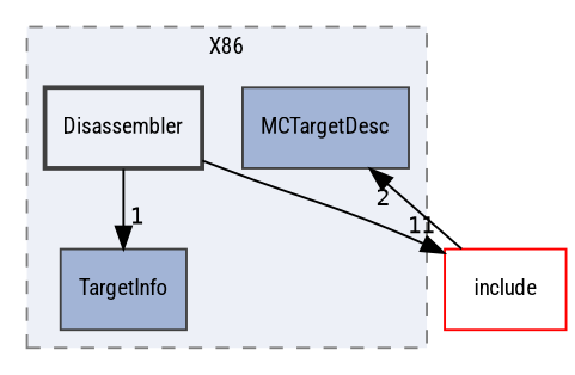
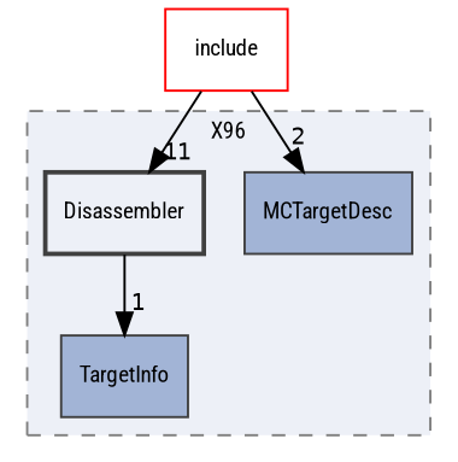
  digraph {
    compound=true
    fontname="Roboto Condensed"
    node [color=grey25 fillcolor="#a2b4d6" fontname="Roboto Condensed" fontsize=10 shape=box style="filled,"]
    edge [fontname="Roboto Condensed" fontsize=10 labeldistance=1.5 labelfontname=Helvetica labelfontsize=10]
    n1 [label=TargetInfo]
    n2 [label=MCTargetDesc]
    n3 [fillcolor="#edf0f7" label=Disassembler style="filled,bold,"]
    n4 [color=red fillcolor="#edf0f7" label=include style=""]
    subgraph cluster_1 {
      bgcolor="#edf0f7"
      fontsize=10
-     label=X86
+     label=X96
      pencolor=grey50
      style="filled,dashed,"
      n1
      n2
      n3
    }
    n3 -> n1 [headlabel=1]
-   n3 -> n4 [headlabel=11]
+   n4 -> n3 [headlabel=11]
    n4 -> n2 [headlabel=2]
  }
